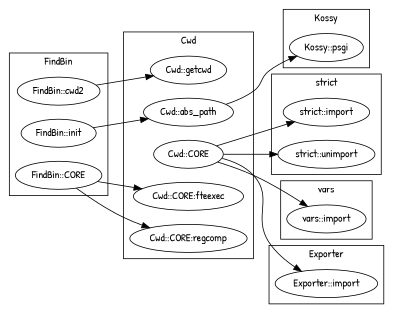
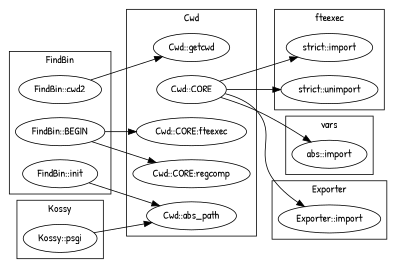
  digraph {
    fontname="Patrick Hand"
    rankdir=LR
    node [fontname="Patrick Hand"]
    edge [fontname="Patrick Hand"]
    "strict::import"
    "strict::unimport"
-   "vars::import"
+   "vars::import" [label="abs::import"]
    "Exporter::import"
    "FindBin::cwd2"
    "FindBin::init"
-   "FindBin::BEGIN" [label="FindBin::CORE"]
+   "FindBin::BEGIN"
    "Kossy::psgi"
    "Cwd::abs_path"
    n10 [label="Cwd::CORE"]
    "Cwd::CORE:fteexec"
    "Cwd::getcwd"
    "Cwd::CORE:regcomp"
    subgraph cluster_1 {
-     label="strict"
+     label=fteexec
      "strict::import"
      "strict::unimport"
    }
    subgraph cluster_2 {
      label=vars
      "vars::import"
    }
    subgraph cluster_3 {
      label=Exporter
      "Exporter::import"
    }
    subgraph cluster_4 {
      label=FindBin
      "FindBin::cwd2"
      "FindBin::init"
      "FindBin::BEGIN"
    }
    subgraph cluster_5 {
      label=Kossy
      "Kossy::psgi"
    }
    subgraph cluster_6 {
      label=Cwd
      "Cwd::abs_path"
      n10
      "Cwd::CORE:fteexec"
      "Cwd::getcwd"
      "Cwd::CORE:regcomp"
    }
    "FindBin::cwd2" -> "Cwd::getcwd"
    "FindBin::init" -> "Cwd::abs_path"
    "FindBin::BEGIN" -> "Cwd::CORE:fteexec"
    "FindBin::BEGIN" -> "Cwd::CORE:regcomp"
-   "Cwd::abs_path" -> "Kossy::psgi"
+   "Kossy::psgi" -> "Cwd::abs_path"
    n10 -> "strict::import"
    n10 -> "strict::unimport"
    n10 -> "vars::import"
    n10 -> "Exporter::import"
  }
